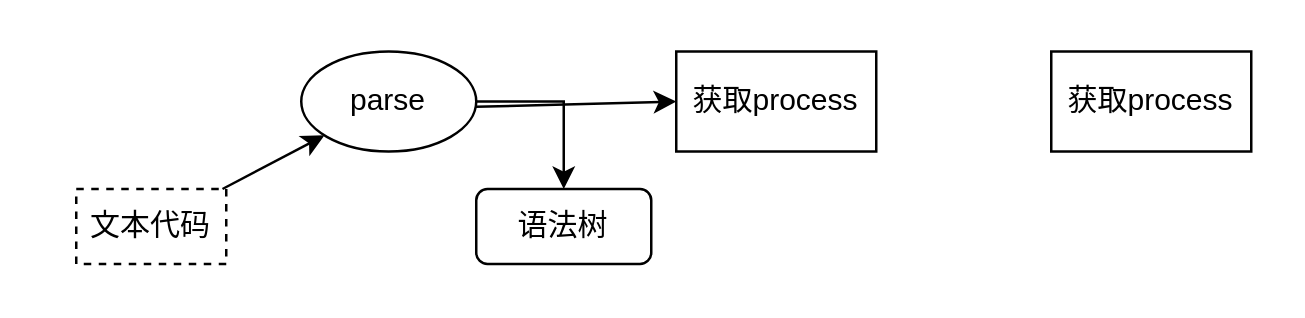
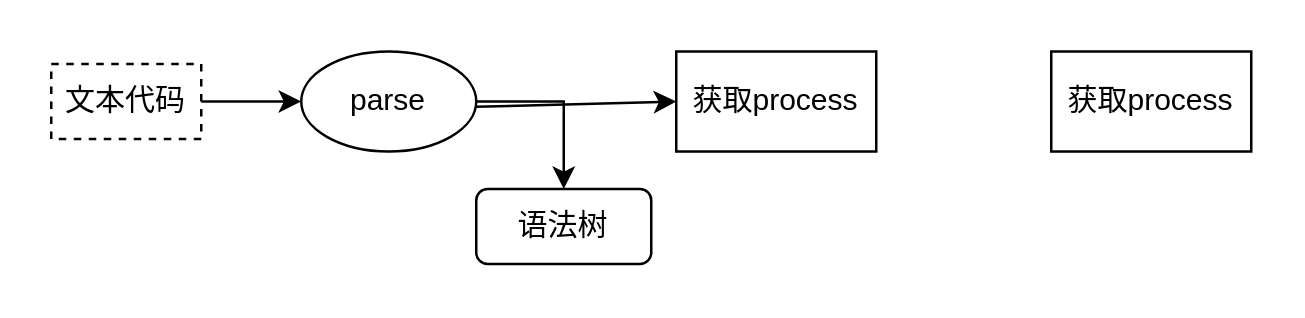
  <mxCell id="0" />
  <mxCell id="1" parent="0" />
  <mxCell id="2" value="" style="edgeStyle=none;html=1;" edge="1" parent="1" source="4" target="8"><mxGeometry relative="1" as="geometry" /></mxCell>
  <mxCell id="3" style="edgeStyle=orthogonalEdgeStyle;html=1;exitX=1;exitY=0.5;exitDx=0;exitDy=0;entryX=0.5;entryY=0;entryDx=0;entryDy=0;rounded=0;" edge="1" parent="1" source="4" target="7"><mxGeometry relative="1" as="geometry" /></mxCell>
  <mxCell id="4" value="parse" style="ellipse;whiteSpace=wrap;html=1;fillColor=none;strokeColor=default;" vertex="1" parent="1"><mxGeometry x="120" y="20" width="70" height="40" as="geometry" /></mxCell>
  <mxCell id="5" value="" style="edgeStyle=none;html=1;" edge="1" parent="1" source="6" target="4"><mxGeometry relative="1" as="geometry" /></mxCell>
- <mxCell id="6" value="文本代码" style="text;html=1;strokeColor=default;fillColor=none;align=center;verticalAlign=middle;whiteSpace=wrap;rounded=0;dashed=1;" vertex="1" parent="1"><mxGeometry x="30" y="75" width="60" height="30" as="geometry" /></mxCell>
+ <mxCell id="6" value="文本代码" style="text;html=1;strokeColor=default;fillColor=none;align=center;verticalAlign=middle;whiteSpace=wrap;rounded=0;dashed=1;" vertex="1" parent="1"><mxGeometry x="20" y="25" width="60" height="30" as="geometry" /></mxCell>
  <mxCell id="7" value="语法树" style="rounded=1;whiteSpace=wrap;html=1;strokeColor=default;fillColor=none;" vertex="1" parent="1"><mxGeometry x="190" y="75" width="70" height="30" as="geometry" /></mxCell>
  <mxCell id="8" value="获取process" style="rounded=0;whiteSpace=wrap;html=1;fillColor=none;strokeColor=default;" vertex="1" parent="1"><mxGeometry x="270" y="20" width="80" height="40" as="geometry" /></mxCell>
  <mxCell id="9" value="获取process" style="rounded=0;whiteSpace=wrap;html=1;fillColor=none;strokeColor=default;" vertex="1" parent="1"><mxGeometry x="420" y="20" width="80" height="40" as="geometry" /></mxCell>
